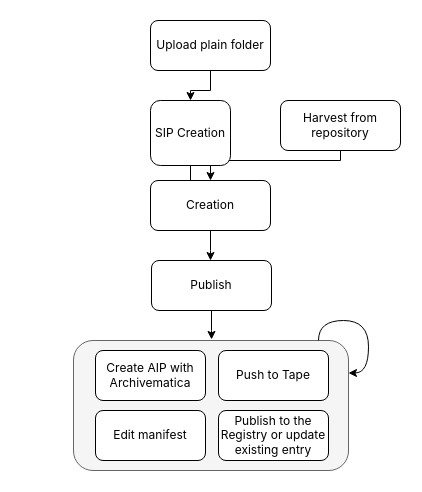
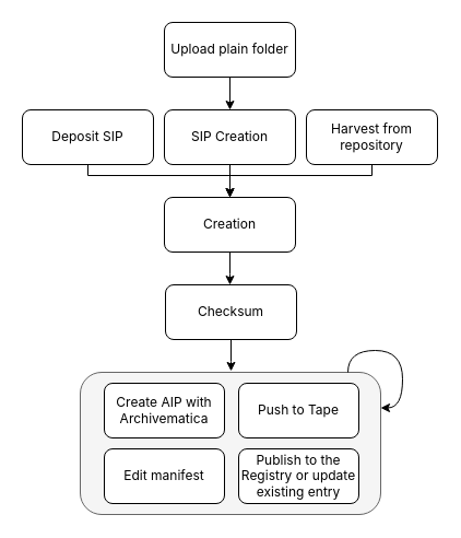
  <mxCell id="0" />
  <mxCell id="1" parent="0" />
  <mxCell id="2" value="" style="rounded=1;whiteSpace=wrap;html=1;fillColor=#f5f5f5;fontColor=#333333;strokeColor=#666666;" parent="1" vertex="1"><mxGeometry x="73" y="340" width="275" height="130" as="geometry" /></mxCell>
  <mxCell id="3" style="edgeStyle=orthogonalEdgeStyle;rounded=0;orthogonalLoop=1;jettySize=auto;html=1;" edge="1" parent="1" source="4"><mxGeometry relative="1" as="geometry"><mxPoint x="210" y="180" as="targetPoint" /><Array as="points"><mxPoint x="340" y="160" /><mxPoint x="210" y="160" /></Array></mxGeometry></mxCell>
  <mxCell id="4" value="&lt;font face=&quot;Inter&quot; style=&quot;font-size: 12px;&quot; data-font-src=&quot;https://fonts.googleapis.com/css?family=Inter&quot;&gt;Harvest from repository&lt;/font&gt;" style="rounded=1;whiteSpace=wrap;html=1;" parent="1" vertex="1"><mxGeometry x="280" y="100" width="120" height="50" as="geometry" /></mxCell>
  <mxCell id="5" style="edgeStyle=orthogonalEdgeStyle;rounded=0;orthogonalLoop=1;jettySize=auto;html=1;entryX=0.5;entryY=0;entryDx=0;entryDy=0;" edge="1" parent="1" source="6" target="8"><mxGeometry relative="1" as="geometry" /></mxCell>
  <mxCell id="6" value="&lt;font face=&quot;Inter&quot; style=&quot;font-size: 12px;&quot; data-font-src=&quot;https://fonts.googleapis.com/css?family=Inter&quot;&gt;Upload plain folder&lt;/font&gt;" style="rounded=1;whiteSpace=wrap;html=1;" parent="1" vertex="1"><mxGeometry x="150" y="20" width="120" height="50" as="geometry" /></mxCell>
  <mxCell id="7" style="edgeStyle=orthogonalEdgeStyle;rounded=0;orthogonalLoop=1;jettySize=auto;html=1;entryX=0.5;entryY=0;entryDx=0;entryDy=0;" edge="1" parent="1" source="8" target="10"><mxGeometry relative="1" as="geometry" /></mxCell>
- <mxCell id="8" value="&lt;font face=&quot;Inter&quot; style=&quot;font-size: 12px;&quot; data-font-src=&quot;https://fonts.googleapis.com/css?family=Inter&quot;&gt;SIP Creation&lt;/font&gt;" style="rounded=1;whiteSpace=wrap;html=1;" parent="1" vertex="1"><mxGeometry x="150" y="100" width="80" height="65" as="geometry" /></mxCell>
+ <mxCell id="8" value="&lt;font face=&quot;Inter&quot; style=&quot;font-size: 12px;&quot; data-font-src=&quot;https://fonts.googleapis.com/css?family=Inter&quot;&gt;SIP Creation&lt;/font&gt;" style="rounded=1;whiteSpace=wrap;html=1;" parent="1" vertex="1"><mxGeometry x="150" y="100" width="120" height="50" as="geometry" /></mxCell>
  <mxCell id="9" style="edgeStyle=orthogonalEdgeStyle;rounded=0;orthogonalLoop=1;jettySize=auto;html=1;" edge="1" parent="1" source="10"><mxGeometry relative="1" as="geometry"><mxPoint x="210" y="260" as="targetPoint" /></mxGeometry></mxCell>
  <mxCell id="10" value="&lt;font face=&quot;Inter&quot; style=&quot;font-size: 12px;&quot; data-font-src=&quot;https://fonts.googleapis.com/css?family=Inter&quot;&gt;Creation&lt;/font&gt;" style="rounded=1;whiteSpace=wrap;html=1;" parent="1" vertex="1"><mxGeometry x="150" y="180" width="120" height="50" as="geometry" /></mxCell>
  <mxCell id="11" value="&lt;font face=&quot;Inter&quot; style=&quot;font-size: 12px;&quot; data-font-src=&quot;https://fonts.googleapis.com/css?family=Inter&quot;&gt;Publish to the Registry or update existing entry&lt;/font&gt;" style="rounded=1;whiteSpace=wrap;html=1;" parent="1" vertex="1"><mxGeometry x="218" y="410" width="110" height="50" as="geometry" /></mxCell>
  <mxCell id="12" value="&lt;font face=&quot;Inter&quot; style=&quot;font-size: 12px;&quot; data-font-src=&quot;https://fonts.googleapis.com/css?family=Inter&quot;&gt;Edit manifest&lt;/font&gt;" style="rounded=1;whiteSpace=wrap;html=1;" parent="1" vertex="1"><mxGeometry x="95" y="410" width="110" height="50" as="geometry" /></mxCell>
  <mxCell id="13" value="&lt;font face=&quot;Inter&quot; style=&quot;font-size: 12px;&quot; data-font-src=&quot;https://fonts.googleapis.com/css?family=Inter&quot;&gt;Create AIP with Archivematica&lt;/font&gt;" style="rounded=1;whiteSpace=wrap;html=1;" parent="1" vertex="1"><mxGeometry x="95" y="350" width="110" height="50" as="geometry" /></mxCell>
+ <mxCell id="14" style="edgeStyle=orthogonalEdgeStyle;rounded=0;orthogonalLoop=1;jettySize=auto;html=1;entryX=0.5;entryY=0;entryDx=0;entryDy=0;" edge="1" parent="1" source="15" target="10"><mxGeometry relative="1" as="geometry"><Array as="points"><mxPoint x="80" y="160" /><mxPoint x="210" y="160" /></Array></mxGeometry></mxCell>
+ <mxCell id="15" value="&lt;font face=&quot;Inter&quot; style=&quot;font-size: 12px;&quot; data-font-src=&quot;https://fonts.googleapis.com/css?family=Inter&quot;&gt;Deposit SIP&lt;/font&gt;" style="rounded=1;whiteSpace=wrap;html=1;" parent="1" vertex="1"><mxGeometry x="20" y="100" width="120" height="50" as="geometry" /></mxCell>
  <mxCell id="16" value="&lt;font face=&quot;Inter&quot; style=&quot;font-size: 12px;&quot; data-font-src=&quot;https://fonts.googleapis.com/css?family=Inter&quot;&gt;Push to Tape&lt;/font&gt;" style="rounded=1;whiteSpace=wrap;html=1;" parent="1" vertex="1"><mxGeometry x="218" y="350" width="110" height="50" as="geometry" /></mxCell>
  <mxCell id="17" style="edgeStyle=orthogonalEdgeStyle;rounded=0;orthogonalLoop=1;jettySize=auto;html=1;entryX=0.502;entryY=-0.008;entryDx=0;entryDy=0;entryPerimeter=0;" edge="1" parent="1" source="18" target="2"><mxGeometry relative="1" as="geometry" /></mxCell>
- <mxCell id="18" value="&lt;font face=&quot;Inter&quot; style=&quot;font-size: 12px;&quot; data-font-src=&quot;https://fonts.googleapis.com/css?family=Inter&quot;&gt;Publish&lt;/font&gt;" style="rounded=1;whiteSpace=wrap;html=1;" vertex="1" parent="1"><mxGeometry x="151" y="260" width="120" height="50" as="geometry" /></mxCell>
+ <mxCell id="18" value="&lt;font face=&quot;Inter&quot; style=&quot;font-size: 12px;&quot; data-font-src=&quot;https://fonts.googleapis.com/css?family=Inter&quot;&gt;Checksum&lt;/font&gt;" style="rounded=1;whiteSpace=wrap;html=1;" vertex="1" parent="1"><mxGeometry x="151" y="260" width="120" height="50" as="geometry" /></mxCell>
  <mxCell id="19" style="edgeStyle=orthogonalEdgeStyle;rounded=0;orthogonalLoop=1;jettySize=auto;html=1;entryX=1;entryY=0.25;entryDx=0;entryDy=0;curved=1;exitX=0.891;exitY=0;exitDx=0;exitDy=0;exitPerimeter=0;" edge="1" parent="1" source="2" target="2"><mxGeometry relative="1" as="geometry" /></mxCell>
